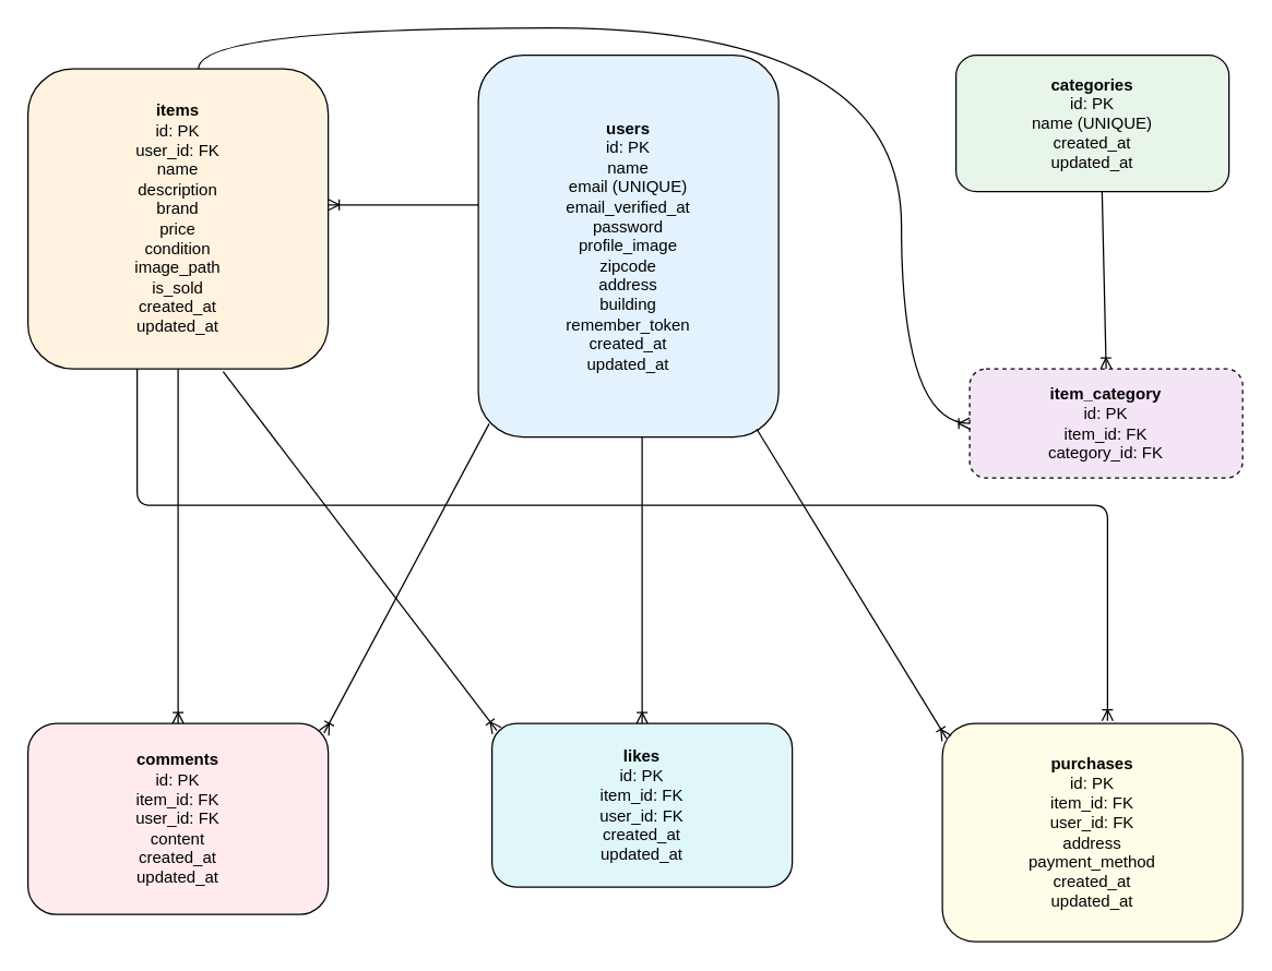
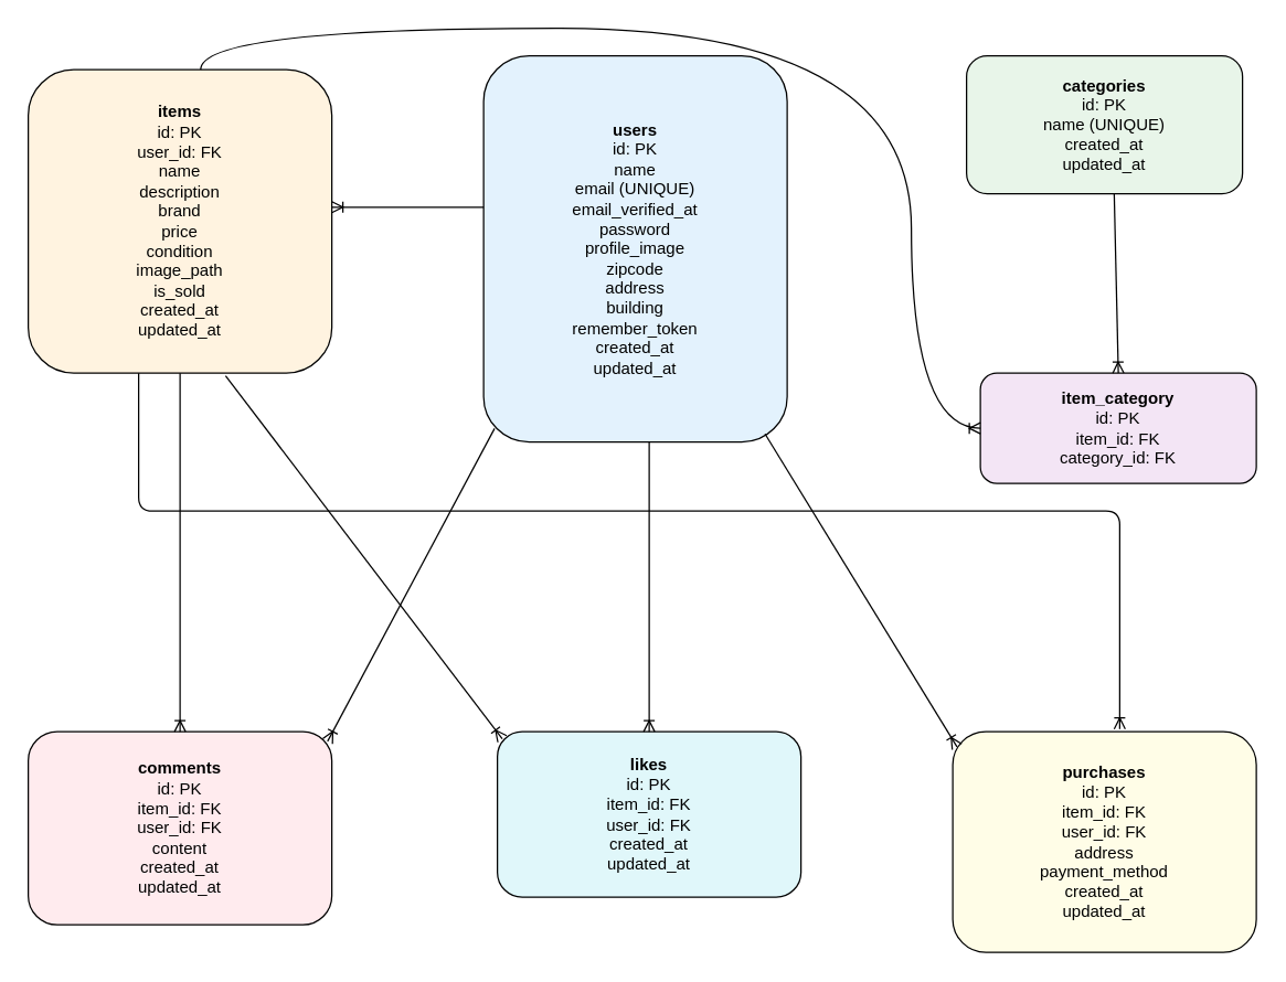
  <mxCell id="0" />
  <mxCell id="1" parent="0" />
  <mxCell id="2" value="&lt;b&gt;users&lt;/b&gt;&lt;br&gt;id: PK&lt;br&gt;name&lt;br&gt;email (UNIQUE)&lt;br&gt;email_verified_at&lt;br&gt;password&lt;br&gt;profile_image&lt;br&gt;zipcode&lt;br&gt;address&lt;br&gt;building&lt;br&gt;remember_token&lt;br&gt;created_at&lt;br&gt;updated_at" style="rounded=1;whiteSpace=wrap;html=1;fillColor=#E3F2FD;" parent="1" vertex="1"><mxGeometry x="350" y="40" width="220" height="280" as="geometry" /></mxCell>
  <mxCell id="3" value="&lt;b&gt;items&lt;/b&gt;&lt;br&gt;id: PK&lt;br&gt;user_id: FK&lt;br&gt;name&lt;br&gt;description&lt;br&gt;brand&lt;br&gt;price&lt;br&gt;condition&lt;br&gt;image_path&lt;br&gt;is_sold&lt;br&gt;created_at&lt;br&gt;updated_at" style="rounded=1;whiteSpace=wrap;html=1;fillColor=#FFF3E0;" parent="1" vertex="1"><mxGeometry x="20" y="50" width="220" height="220" as="geometry" /></mxCell>
  <mxCell id="4" value="&lt;b&gt;categories&lt;/b&gt;&lt;br&gt;id: PK&lt;br&gt;name (UNIQUE)&lt;br&gt;created_at&lt;br&gt;updated_at" style="rounded=1;whiteSpace=wrap;html=1;fillColor=#E8F5E9;" parent="1" vertex="1"><mxGeometry x="700" y="40" width="200" height="100" as="geometry" /></mxCell>
- <mxCell id="5" value="&lt;b&gt;item_category&lt;/b&gt;&lt;br&gt;id: PK&lt;br&gt;item_id: FK&lt;br&gt;category_id: FK" style="rounded=1;whiteSpace=wrap;html=1;fillColor=#F3E5F5;dashed=1;" parent="1" vertex="1"><mxGeometry x="710" y="270" width="200" height="80" as="geometry" /></mxCell>
+ <mxCell id="5" value="&lt;b&gt;item_category&lt;/b&gt;&lt;br&gt;id: PK&lt;br&gt;item_id: FK&lt;br&gt;category_id: FK" style="rounded=1;whiteSpace=wrap;html=1;fillColor=#F3E5F5;" parent="1" vertex="1"><mxGeometry x="710" y="270" width="200" height="80" as="geometry" /></mxCell>
  <mxCell id="6" value="&lt;b&gt;comments&lt;br&gt;&lt;/b&gt;id: PK&lt;br&gt;item_id: FK&lt;br&gt;user_id: FK&lt;br&gt;content&lt;br&gt;created_at&lt;br&gt;updated_at" style="rounded=1;whiteSpace=wrap;html=1;fillColor=#FFEBEE;" parent="1" vertex="1"><mxGeometry x="20" y="530" width="220" height="140" as="geometry" /></mxCell>
  <mxCell id="7" value="&lt;b&gt;likes&lt;br&gt;&lt;/b&gt;id: PK&lt;br&gt;item_id: FK&lt;br&gt;user_id: FK&lt;br&gt;created_at&lt;br&gt;updated_at" style="rounded=1;whiteSpace=wrap;html=1;fillColor=#E0F7FA;" parent="1" vertex="1"><mxGeometry x="360" y="530" width="220" height="120" as="geometry" /></mxCell>
  <mxCell id="8" value="&lt;b&gt;purchases&lt;/b&gt;&lt;br&gt;id: PK&lt;br&gt;item_id: FK&lt;br&gt;user_id: FK&lt;br&gt;address&lt;br&gt;payment_method&lt;br&gt;created_at&lt;br&gt;updated_at" style="rounded=1;whiteSpace=wrap;html=1;fillColor=#FFFDE7;" parent="1" vertex="1"><mxGeometry x="690" y="530" width="220" height="160" as="geometry" /></mxCell>
  <mxCell id="9" value="" style="fontSize=12;html=1;endArrow=ERoneToMany;" parent="1" edge="1"><mxGeometry width="100" height="100" relative="1" as="geometry"><mxPoint x="350" y="149.71" as="sourcePoint" /><mxPoint x="240" y="149.71" as="targetPoint" /></mxGeometry></mxCell>
  <mxCell id="10" value="" style="fontSize=12;html=1;endArrow=ERoneToMany;exitX=0.036;exitY=0.965;exitDx=0;exitDy=0;exitPerimeter=0;entryX=0.986;entryY=0.05;entryDx=0;entryDy=0;entryPerimeter=0;" parent="1" source="2" target="6" edge="1"><mxGeometry width="100" height="100" relative="1" as="geometry"><mxPoint x="350" y="340" as="sourcePoint" /><mxPoint x="120" y="530" as="targetPoint" /></mxGeometry></mxCell>
  <mxCell id="11" value="" style="fontSize=12;html=1;endArrow=ERoneToMany;entryX=0.5;entryY=0;entryDx=0;entryDy=0;" parent="1" target="7" edge="1"><mxGeometry width="100" height="100" relative="1" as="geometry"><mxPoint x="470" y="320" as="sourcePoint" /><mxPoint x="478.03" y="501.12" as="targetPoint" /></mxGeometry></mxCell>
  <mxCell id="12" value="" style="fontSize=12;html=1;endArrow=ERoneToMany;exitX=0.927;exitY=0.979;exitDx=0;exitDy=0;entryX=0.014;entryY=0.069;entryDx=0;entryDy=0;entryPerimeter=0;exitPerimeter=0;" parent="1" source="2" target="8" edge="1"><mxGeometry width="100" height="100" relative="1" as="geometry"><mxPoint x="600" y="330" as="sourcePoint" /><mxPoint x="1020" y="630" as="targetPoint" /></mxGeometry></mxCell>
  <mxCell id="13" value="" style="fontSize=12;html=1;endArrow=ERoneToMany;exitX=0.5;exitY=1;exitDx=0;exitDy=0;entryX=0.5;entryY=0;entryDx=0;entryDy=0;entryPerimeter=0;" parent="1" source="3" target="6" edge="1"><mxGeometry width="100" height="100" relative="1" as="geometry"><mxPoint x="50.6" y="200" as="sourcePoint" /><mxPoint x="120" y="510" as="targetPoint" /></mxGeometry></mxCell>
  <mxCell id="14" value="" style="fontSize=12;html=1;endArrow=ERoneToMany;entryX=0.016;entryY=0.044;entryDx=0;entryDy=0;exitX=0.65;exitY=1.009;exitDx=0;exitDy=0;exitPerimeter=0;entryPerimeter=0;" parent="1" source="3" target="7" edge="1"><mxGeometry width="100" height="100" relative="1" as="geometry"><mxPoint x="400" y="490" as="sourcePoint" /><mxPoint x="500" y="390" as="targetPoint" /></mxGeometry></mxCell>
  <mxCell id="15" value="" style="edgeStyle=orthogonalEdgeStyle;fontSize=12;html=1;endArrow=ERoneToMany;entryX=0.55;entryY=-0.012;entryDx=0;entryDy=0;entryPerimeter=0;" parent="1" target="8" edge="1"><mxGeometry width="100" height="100" relative="1" as="geometry"><mxPoint x="100" y="270" as="sourcePoint" /><mxPoint x="817" y="490" as="targetPoint" /><Array as="points"><mxPoint x="100" y="370" /><mxPoint x="811" y="370" /></Array></mxGeometry></mxCell>
  <mxCell id="16" value="" style="edgeStyle=orthogonalEdgeStyle;fontSize=12;html=1;endArrow=ERoneToMany;entryX=0;entryY=0.5;entryDx=0;entryDy=0;curved=1;exitX=0.568;exitY=0;exitDx=0;exitDy=0;exitPerimeter=0;" parent="1" source="3" target="5" edge="1"><mxGeometry width="100" height="100" relative="1" as="geometry"><mxPoint x="180" y="10" as="sourcePoint" /><mxPoint x="530" y="-40" as="targetPoint" /><Array as="points"><mxPoint x="145" y="20" /><mxPoint x="660" y="20" /><mxPoint x="660" y="310" /></Array></mxGeometry></mxCell>
  <mxCell id="17" value="" style="fontSize=12;html=1;endArrow=ERoneToMany;exitX=0.535;exitY=1;exitDx=0;exitDy=0;exitPerimeter=0;entryX=0.5;entryY=0;entryDx=0;entryDy=0;" parent="1" source="4" target="5" edge="1"><mxGeometry width="100" height="100" relative="1" as="geometry"><mxPoint x="830" y="140" as="sourcePoint" /><mxPoint x="807" y="258" as="targetPoint" /><Array as="points" /></mxGeometry></mxCell>
